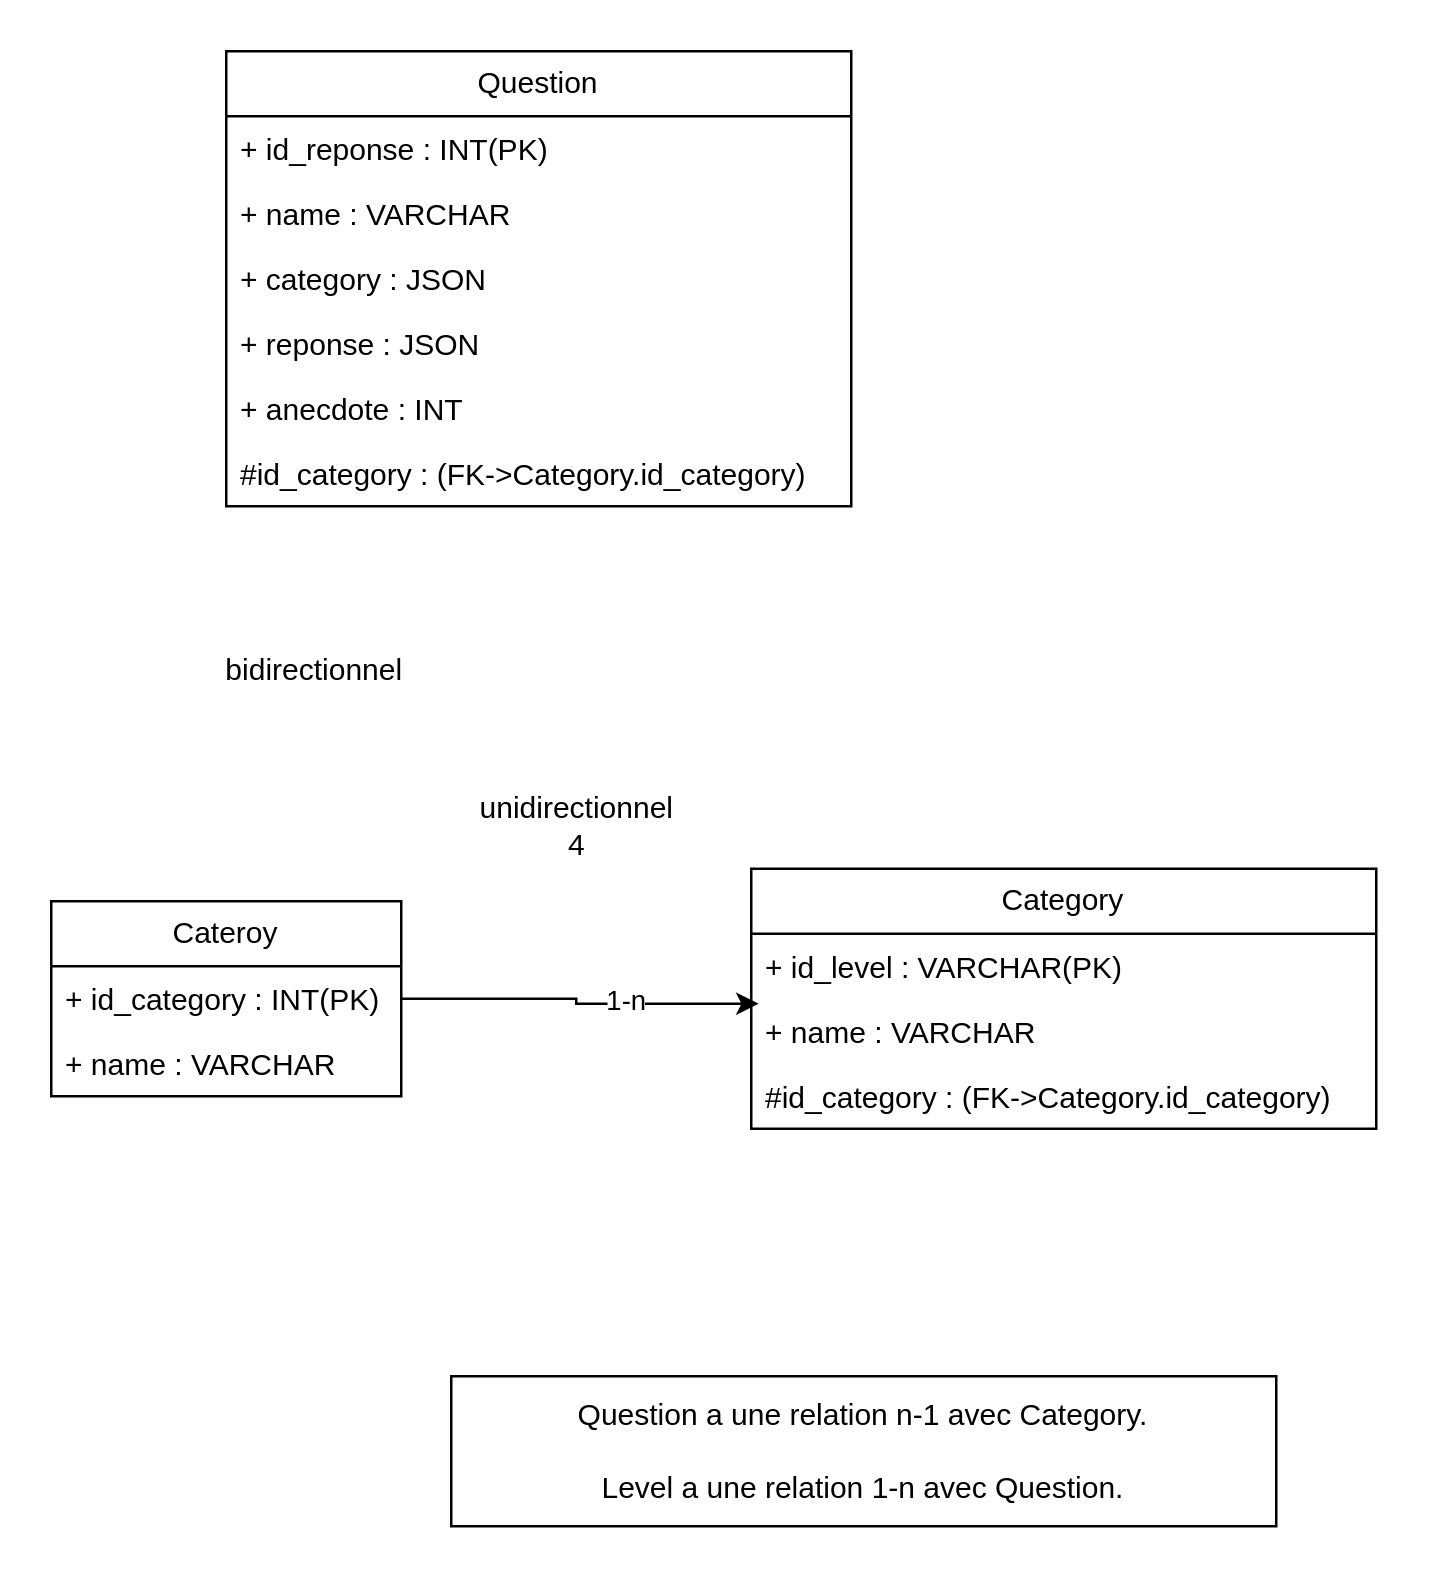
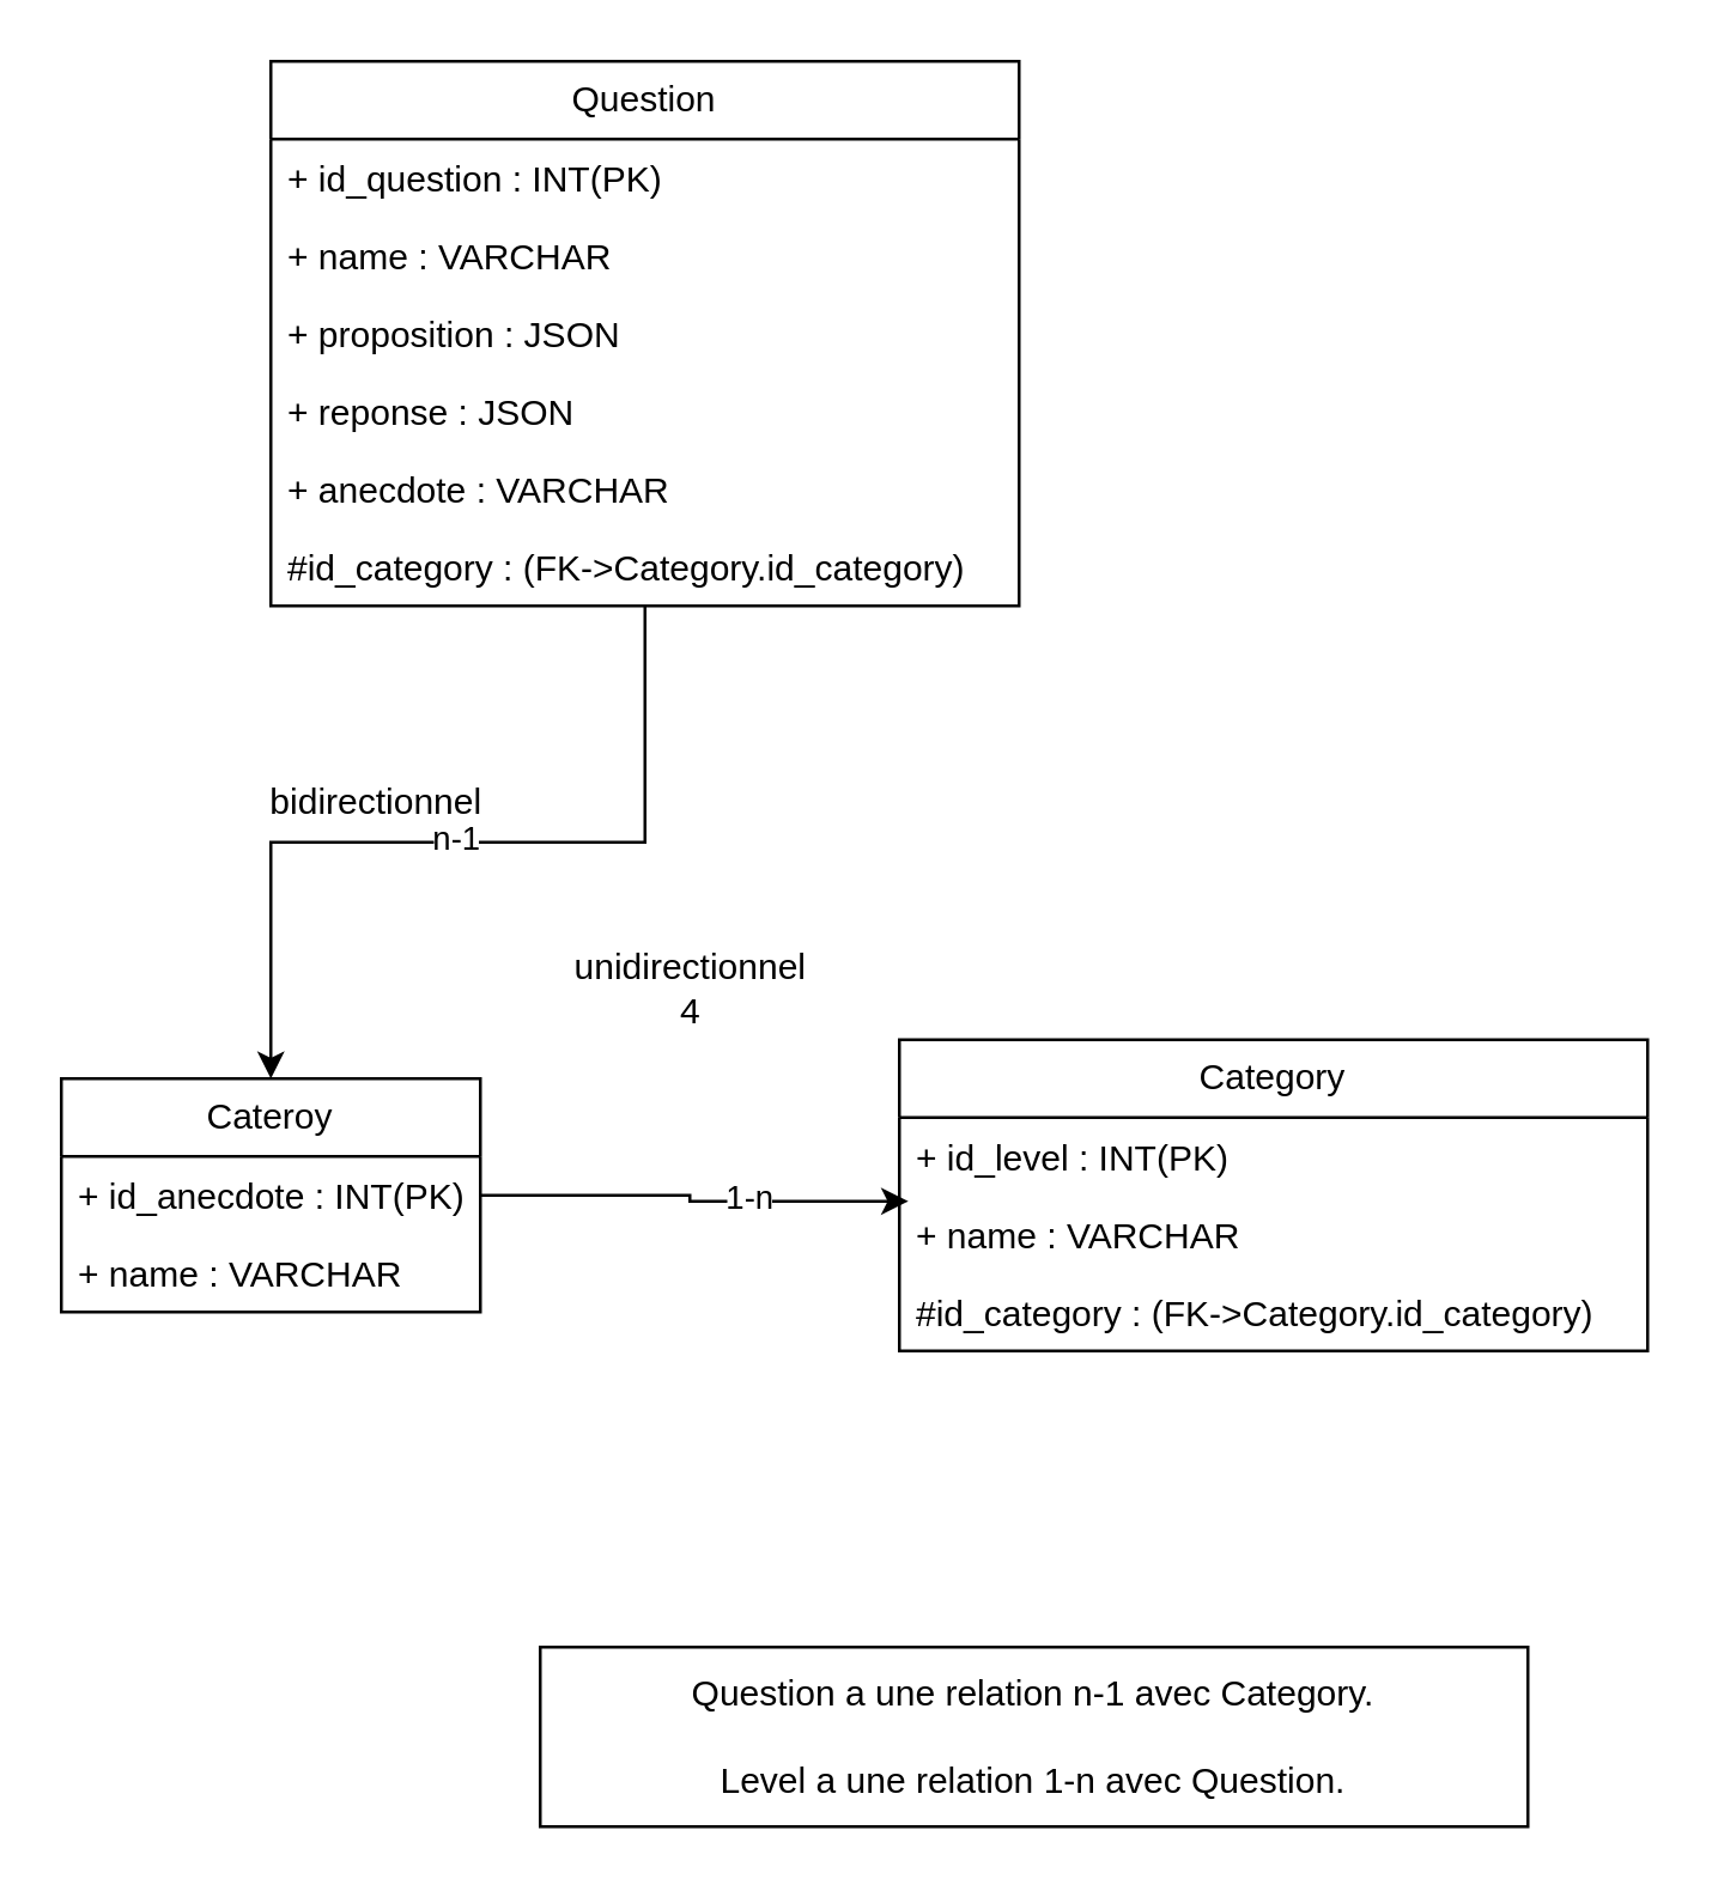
  <mxCell id="0" />
  <mxCell id="1" parent="0" />
  <mxCell id="2" value="Cateroy" style="swimlane;fontStyle=0;childLayout=stackLayout;horizontal=1;startSize=26;fillColor=none;horizontalStack=0;resizeParent=1;resizeParentMax=0;resizeLast=0;collapsible=1;marginBottom=0;whiteSpace=wrap;html=1;" parent="1" vertex="1"><mxGeometry x="20" y="360" width="140" height="78" as="geometry" /></mxCell>
- <mxCell id="3" value="+ id_category : INT(PK)" style="text;strokeColor=none;fillColor=none;align=left;verticalAlign=top;spacingLeft=4;spacingRight=4;overflow=hidden;rotatable=0;points=[[0,0.5],[1,0.5]];portConstraint=eastwest;whiteSpace=wrap;html=1;" parent="2" vertex="1"><mxGeometry y="26" width="140" height="26" as="geometry" /></mxCell>
+ <mxCell id="3" value="+ id_anecdote : INT(PK)" style="text;strokeColor=none;fillColor=none;align=left;verticalAlign=top;spacingLeft=4;spacingRight=4;overflow=hidden;rotatable=0;points=[[0,0.5],[1,0.5]];portConstraint=eastwest;whiteSpace=wrap;html=1;" parent="2" vertex="1"><mxGeometry y="26" width="140" height="26" as="geometry" /></mxCell>
  <mxCell id="4" value="+ name : VARCHAR" style="text;strokeColor=none;fillColor=none;align=left;verticalAlign=top;spacingLeft=4;spacingRight=4;overflow=hidden;rotatable=0;points=[[0,0.5],[1,0.5]];portConstraint=eastwest;whiteSpace=wrap;html=1;" parent="2" vertex="1"><mxGeometry y="52" width="140" height="26" as="geometry" /></mxCell>
  <mxCell id="5" value="Category" style="swimlane;fontStyle=0;childLayout=stackLayout;horizontal=1;startSize=26;fillColor=none;horizontalStack=0;resizeParent=1;resizeParentMax=0;resizeLast=0;collapsible=1;marginBottom=0;whiteSpace=wrap;html=1;" parent="1" vertex="1"><mxGeometry x="300" y="347" width="250" height="104" as="geometry" /></mxCell>
- <mxCell id="6" value="+ id_level : VARCHAR(PK)" style="text;strokeColor=none;fillColor=none;align=left;verticalAlign=top;spacingLeft=4;spacingRight=4;overflow=hidden;rotatable=0;points=[[0,0.5],[1,0.5]];portConstraint=eastwest;whiteSpace=wrap;html=1;" parent="5" vertex="1"><mxGeometry y="26" width="250" height="26" as="geometry" /></mxCell>
+ <mxCell id="6" value="+ id_level : INT(PK)" style="text;strokeColor=none;fillColor=none;align=left;verticalAlign=top;spacingLeft=4;spacingRight=4;overflow=hidden;rotatable=0;points=[[0,0.5],[1,0.5]];portConstraint=eastwest;whiteSpace=wrap;html=1;" parent="5" vertex="1"><mxGeometry y="26" width="250" height="26" as="geometry" /></mxCell>
  <mxCell id="7" value="+ name : VARCHAR" style="text;strokeColor=none;fillColor=none;align=left;verticalAlign=top;spacingLeft=4;spacingRight=4;overflow=hidden;rotatable=0;points=[[0,0.5],[1,0.5]];portConstraint=eastwest;whiteSpace=wrap;html=1;" parent="5" vertex="1"><mxGeometry y="52" width="250" height="26" as="geometry" /></mxCell>
  <mxCell id="8" value="#id_category : (FK-&amp;gt;Category.id_category)" style="text;strokeColor=none;fillColor=none;align=left;verticalAlign=top;spacingLeft=4;spacingRight=4;overflow=hidden;rotatable=0;points=[[0,0.5],[1,0.5]];portConstraint=eastwest;whiteSpace=wrap;html=1;" parent="5" vertex="1"><mxGeometry y="78" width="250" height="26" as="geometry" /></mxCell>
+ <mxCell id="9" style="edgeStyle=orthogonalEdgeStyle;rounded=0;orthogonalLoop=1;jettySize=auto;html=1;" edge="1" parent="1" source="11" target="2"><mxGeometry relative="1" as="geometry" /></mxCell>
+ <mxCell id="10" value="n-1" style="edgeLabel;html=1;align=center;verticalAlign=middle;resizable=0;points=[];" vertex="1" connectable="0" parent="9"><mxGeometry x="0.011" y="-2" relative="1" as="geometry"><mxPoint as="offset" /></mxGeometry></mxCell>
  <mxCell id="11" value="Question" style="swimlane;fontStyle=0;childLayout=stackLayout;horizontal=1;startSize=26;fillColor=none;horizontalStack=0;resizeParent=1;resizeParentMax=0;resizeLast=0;collapsible=1;marginBottom=0;whiteSpace=wrap;html=1;" parent="1" vertex="1"><mxGeometry x="90" y="20" width="250" height="182" as="geometry" /></mxCell>
- <mxCell id="12" value="+ id_reponse : INT(PK)" style="text;strokeColor=none;fillColor=none;align=left;verticalAlign=top;spacingLeft=4;spacingRight=4;overflow=hidden;rotatable=0;points=[[0,0.5],[1,0.5]];portConstraint=eastwest;whiteSpace=wrap;html=1;" parent="11" vertex="1"><mxGeometry y="26" width="250" height="26" as="geometry" /></mxCell>
+ <mxCell id="12" value="+ id_question : INT(PK)" style="text;strokeColor=none;fillColor=none;align=left;verticalAlign=top;spacingLeft=4;spacingRight=4;overflow=hidden;rotatable=0;points=[[0,0.5],[1,0.5]];portConstraint=eastwest;whiteSpace=wrap;html=1;" parent="11" vertex="1"><mxGeometry y="26" width="250" height="26" as="geometry" /></mxCell>
  <mxCell id="13" value="+ name : VARCHAR" style="text;strokeColor=none;fillColor=none;align=left;verticalAlign=top;spacingLeft=4;spacingRight=4;overflow=hidden;rotatable=0;points=[[0,0.5],[1,0.5]];portConstraint=eastwest;whiteSpace=wrap;html=1;" parent="11" vertex="1"><mxGeometry y="52" width="250" height="26" as="geometry" /></mxCell>
- <mxCell id="14" value="+ category : JSON" style="text;strokeColor=none;fillColor=none;align=left;verticalAlign=top;spacingLeft=4;spacingRight=4;overflow=hidden;rotatable=0;points=[[0,0.5],[1,0.5]];portConstraint=eastwest;whiteSpace=wrap;html=1;" parent="11" vertex="1"><mxGeometry y="78" width="250" height="26" as="geometry" /></mxCell>
+ <mxCell id="14" value="+ proposition : JSON" style="text;strokeColor=none;fillColor=none;align=left;verticalAlign=top;spacingLeft=4;spacingRight=4;overflow=hidden;rotatable=0;points=[[0,0.5],[1,0.5]];portConstraint=eastwest;whiteSpace=wrap;html=1;" parent="11" vertex="1"><mxGeometry y="78" width="250" height="26" as="geometry" /></mxCell>
  <mxCell id="15" value="+ reponse : JSON" style="text;strokeColor=none;fillColor=none;align=left;verticalAlign=top;spacingLeft=4;spacingRight=4;overflow=hidden;rotatable=0;points=[[0,0.5],[1,0.5]];portConstraint=eastwest;whiteSpace=wrap;html=1;" parent="11" vertex="1"><mxGeometry y="104" width="250" height="26" as="geometry" /></mxCell>
- <mxCell id="16" value="+ anecdote : INT" style="text;strokeColor=none;fillColor=none;align=left;verticalAlign=top;spacingLeft=4;spacingRight=4;overflow=hidden;rotatable=0;points=[[0,0.5],[1,0.5]];portConstraint=eastwest;whiteSpace=wrap;html=1;" parent="11" vertex="1"><mxGeometry y="130" width="250" height="26" as="geometry" /></mxCell>
+ <mxCell id="16" value="+ anecdote : VARCHAR" style="text;strokeColor=none;fillColor=none;align=left;verticalAlign=top;spacingLeft=4;spacingRight=4;overflow=hidden;rotatable=0;points=[[0,0.5],[1,0.5]];portConstraint=eastwest;whiteSpace=wrap;html=1;" parent="11" vertex="1"><mxGeometry y="130" width="250" height="26" as="geometry" /></mxCell>
  <mxCell id="17" value="#id_category : (FK-&amp;gt;Category.id_category)" style="text;strokeColor=none;fillColor=none;align=left;verticalAlign=top;spacingLeft=4;spacingRight=4;overflow=hidden;rotatable=0;points=[[0,0.5],[1,0.5]];portConstraint=eastwest;whiteSpace=wrap;html=1;" parent="11" vertex="1"><mxGeometry y="156" width="250" height="26" as="geometry" /></mxCell>
  <mxCell id="18" style="edgeStyle=orthogonalEdgeStyle;rounded=0;orthogonalLoop=1;jettySize=auto;html=1;entryX=0.012;entryY=0.077;entryDx=0;entryDy=0;entryPerimeter=0;" parent="1" source="2" target="7" edge="1"><mxGeometry relative="1" as="geometry" /></mxCell>
  <mxCell id="19" value="1-n" style="edgeLabel;html=1;align=center;verticalAlign=middle;resizable=0;points=[];" vertex="1" connectable="0" parent="18"><mxGeometry x="0.255" y="2" relative="1" as="geometry"><mxPoint as="offset" /></mxGeometry></mxCell>
  <mxCell id="20" value="&lt;div&gt;Question a une relation n-1 avec Category.&lt;/div&gt;&lt;div&gt;&lt;br&gt;&lt;/div&gt;&lt;div&gt;Level a une relation 1-n avec Question.&lt;/div&gt;" style="rounded=0;whiteSpace=wrap;html=1;" vertex="1" parent="1"><mxGeometry x="180" y="550" width="330" height="60" as="geometry" /></mxCell>
  <mxCell id="21" value="bidirectionnel&lt;div&gt;&lt;br&gt;&lt;/div&gt;" style="text;html=1;align=center;verticalAlign=middle;resizable=0;points=[];autosize=1;strokeColor=none;fillColor=none;" vertex="1" parent="1"><mxGeometry x="80" y="255" width="90" height="40" as="geometry" /></mxCell>
  <mxCell id="22" value="unidirectionnel&lt;div&gt;4&lt;/div&gt;" style="text;html=1;align=center;verticalAlign=middle;resizable=0;points=[];autosize=1;strokeColor=none;fillColor=none;" vertex="1" parent="1"><mxGeometry x="180" y="310" width="100" height="40" as="geometry" /></mxCell>
